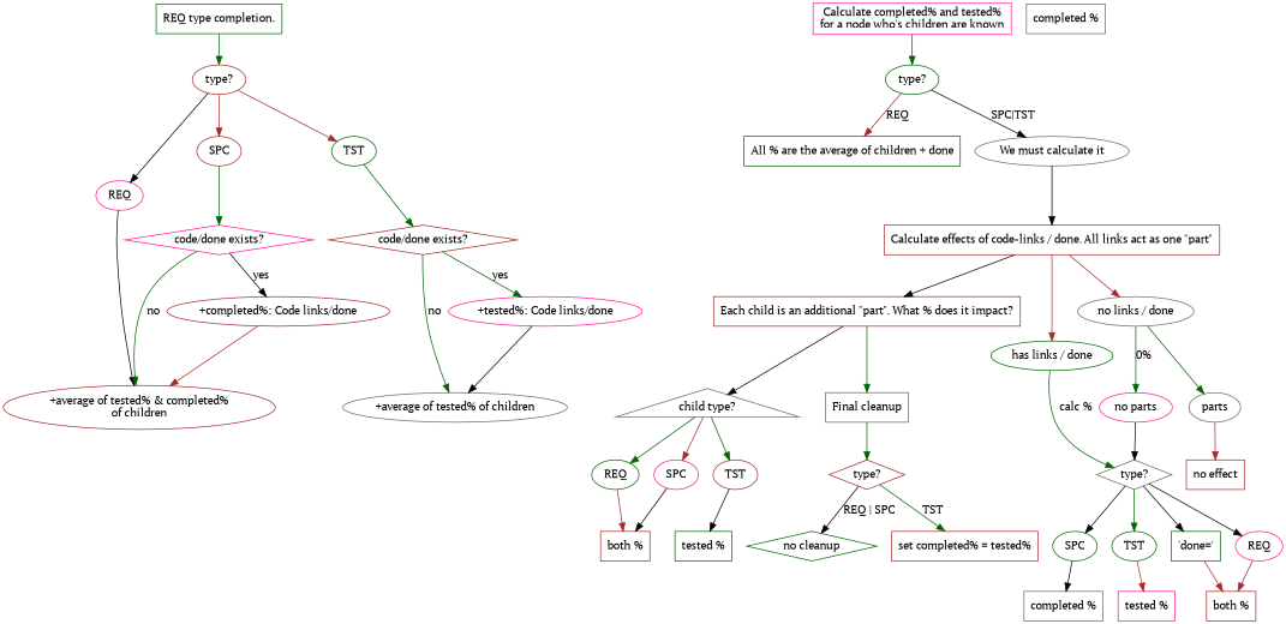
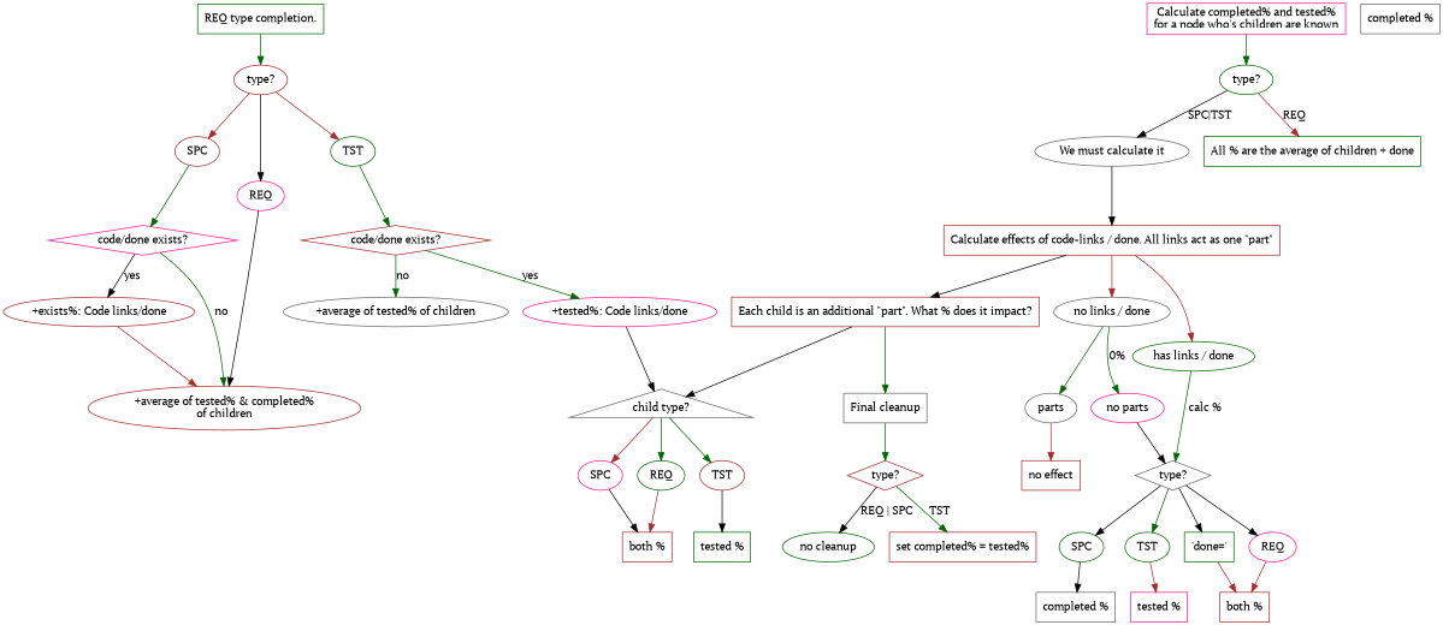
  digraph {
    fontname="PT Serif"
    node [color=brown fontname="PT Serif"]
    edge [color=darkgreen fontname="PT Serif"]
    n1 [color=darkgreen label="REQ type completion." shape=box]
    n2 [label="type?"]
    n3 [color=deeppink label=REQ]
    n4 [label=SPC]
    n5 [color=darkgreen label=TST]
    n6 [label="+average of tested% & completed%\nof children"]
    n7 [color=gray40 label="+average of tested% of children"]
    n8 [color=deeppink label="code/done exists?" shape=diamond]
    n9 [label="code/done exists?" shape=diamond]
-   n10 [label="+completed%: Code links/done"]
+   n10 [label="+exists%: Code links/done"]
    n11 [color=deeppink label="+tested%: Code links/done"]
    n12 [color=deeppink label="Calculate completed% and tested%\nfor a node who's children are known" shape=box]
    n13 [color=darkgreen label="type?"]
    n14 [color=darkgreen label="All % are the average of children + done" shape=box]
    n15 [color=gray40 label="We must calculate it"]
    n16 [label="Calculate effects of code-links / done. All links act as one \"part\"" shape=box]
    n17 [label="Each child is an additional \"part\". What % does it impact?" shape=box]
    n18 [color=darkgreen label="has links / done"]
    n19 [color=gray40 label="no links / done"]
    n20 [color=gray40 label="Final cleanup" shape=box]
    n21 [color=gray40 label="child type?" shape=triangle]
    n22 [color=gray40 label="type?" shape=diamond]
    n23 [color=gray40 label=parts]
    n24 [color=deeppink label="no parts"]
    n25 [label="type?" shape=diamond]
    n26 [color=darkgreen label=REQ]
    n27 [color=deeppink label=SPC]
    n28 [label=TST]
    n29 [label="set completed% = tested%" shape=box]
-   n30 [color=darkgreen label="no cleanup" shape=diamond]
+   n30 [color=darkgreen label="no cleanup"]
    n31 [label="both %" shape=box]
    n32 [color=gray40 label="completed %" shape=box]
    n33 [color=deeppink label="tested %" shape=box]
    n34 [label="no effect" shape=box]
    n35 [color=deeppink label=REQ]
    n36 [color=darkgreen label=SPC]
    n37 [color=darkgreen label=TST]
    n38 [color=darkgreen label="'done='" shape=box]
    n39 [color=gray40 label="completed %" shape=box]
    n40 [color=darkgreen label="tested %" shape=box]
    n41 [label="both %" shape=box]
    n1 -> n2
    n2 -> n3 [color=black]
    n2 -> n4 [color=brown]
    n2 -> n5 [color=brown]
    n3 -> n6 [color=black]
    n4 -> n8
    n5 -> n9
    n8 -> n6 [label=no]
    n8 -> n10 [color=black label=yes]
    n9 -> n7 [label=no]
    n9 -> n11 [label=yes]
    n10 -> n6 [color=brown]
-   n11 -> n7 [color=black]
+   n11 -> n21 [color=black]
    n12 -> n13
    n13 -> n14 [color=brown label=REQ]
    n13 -> n15 [color=black label="SPC|TST"]
    n15 -> n16 [color=black]
    n16 -> n17 [color=black]
    n16 -> n18 [color=brown]
    n16 -> n19 [color=brown]
    n17 -> n20
    n17 -> n21 [color=black]
    n18 -> n22 [label="calc %"]
    n19 -> n23
    n19 -> n24 [label="0%"]
    n20 -> n25
    n21 -> n26
    n21 -> n27 [color=brown]
    n21 -> n28
    n22 -> n35 [color=black]
    n22 -> n36 [color=black]
    n22 -> n37
    n22 -> n38 [color=black]
    n23 -> n34 [color=brown]
    n24 -> n22 [color=black]
    n25 -> n29 [label=TST]
    n25 -> n30 [color=black label="REQ | SPC"]
    n26 -> n41 [color=brown]
    n27 -> n41 [color=black]
    n28 -> n40 [color=black]
    n35 -> n31 [color=brown]
    n36 -> n32 [color=black]
    n37 -> n33 [color=brown]
    n38 -> n31 [color=brown]
  }
